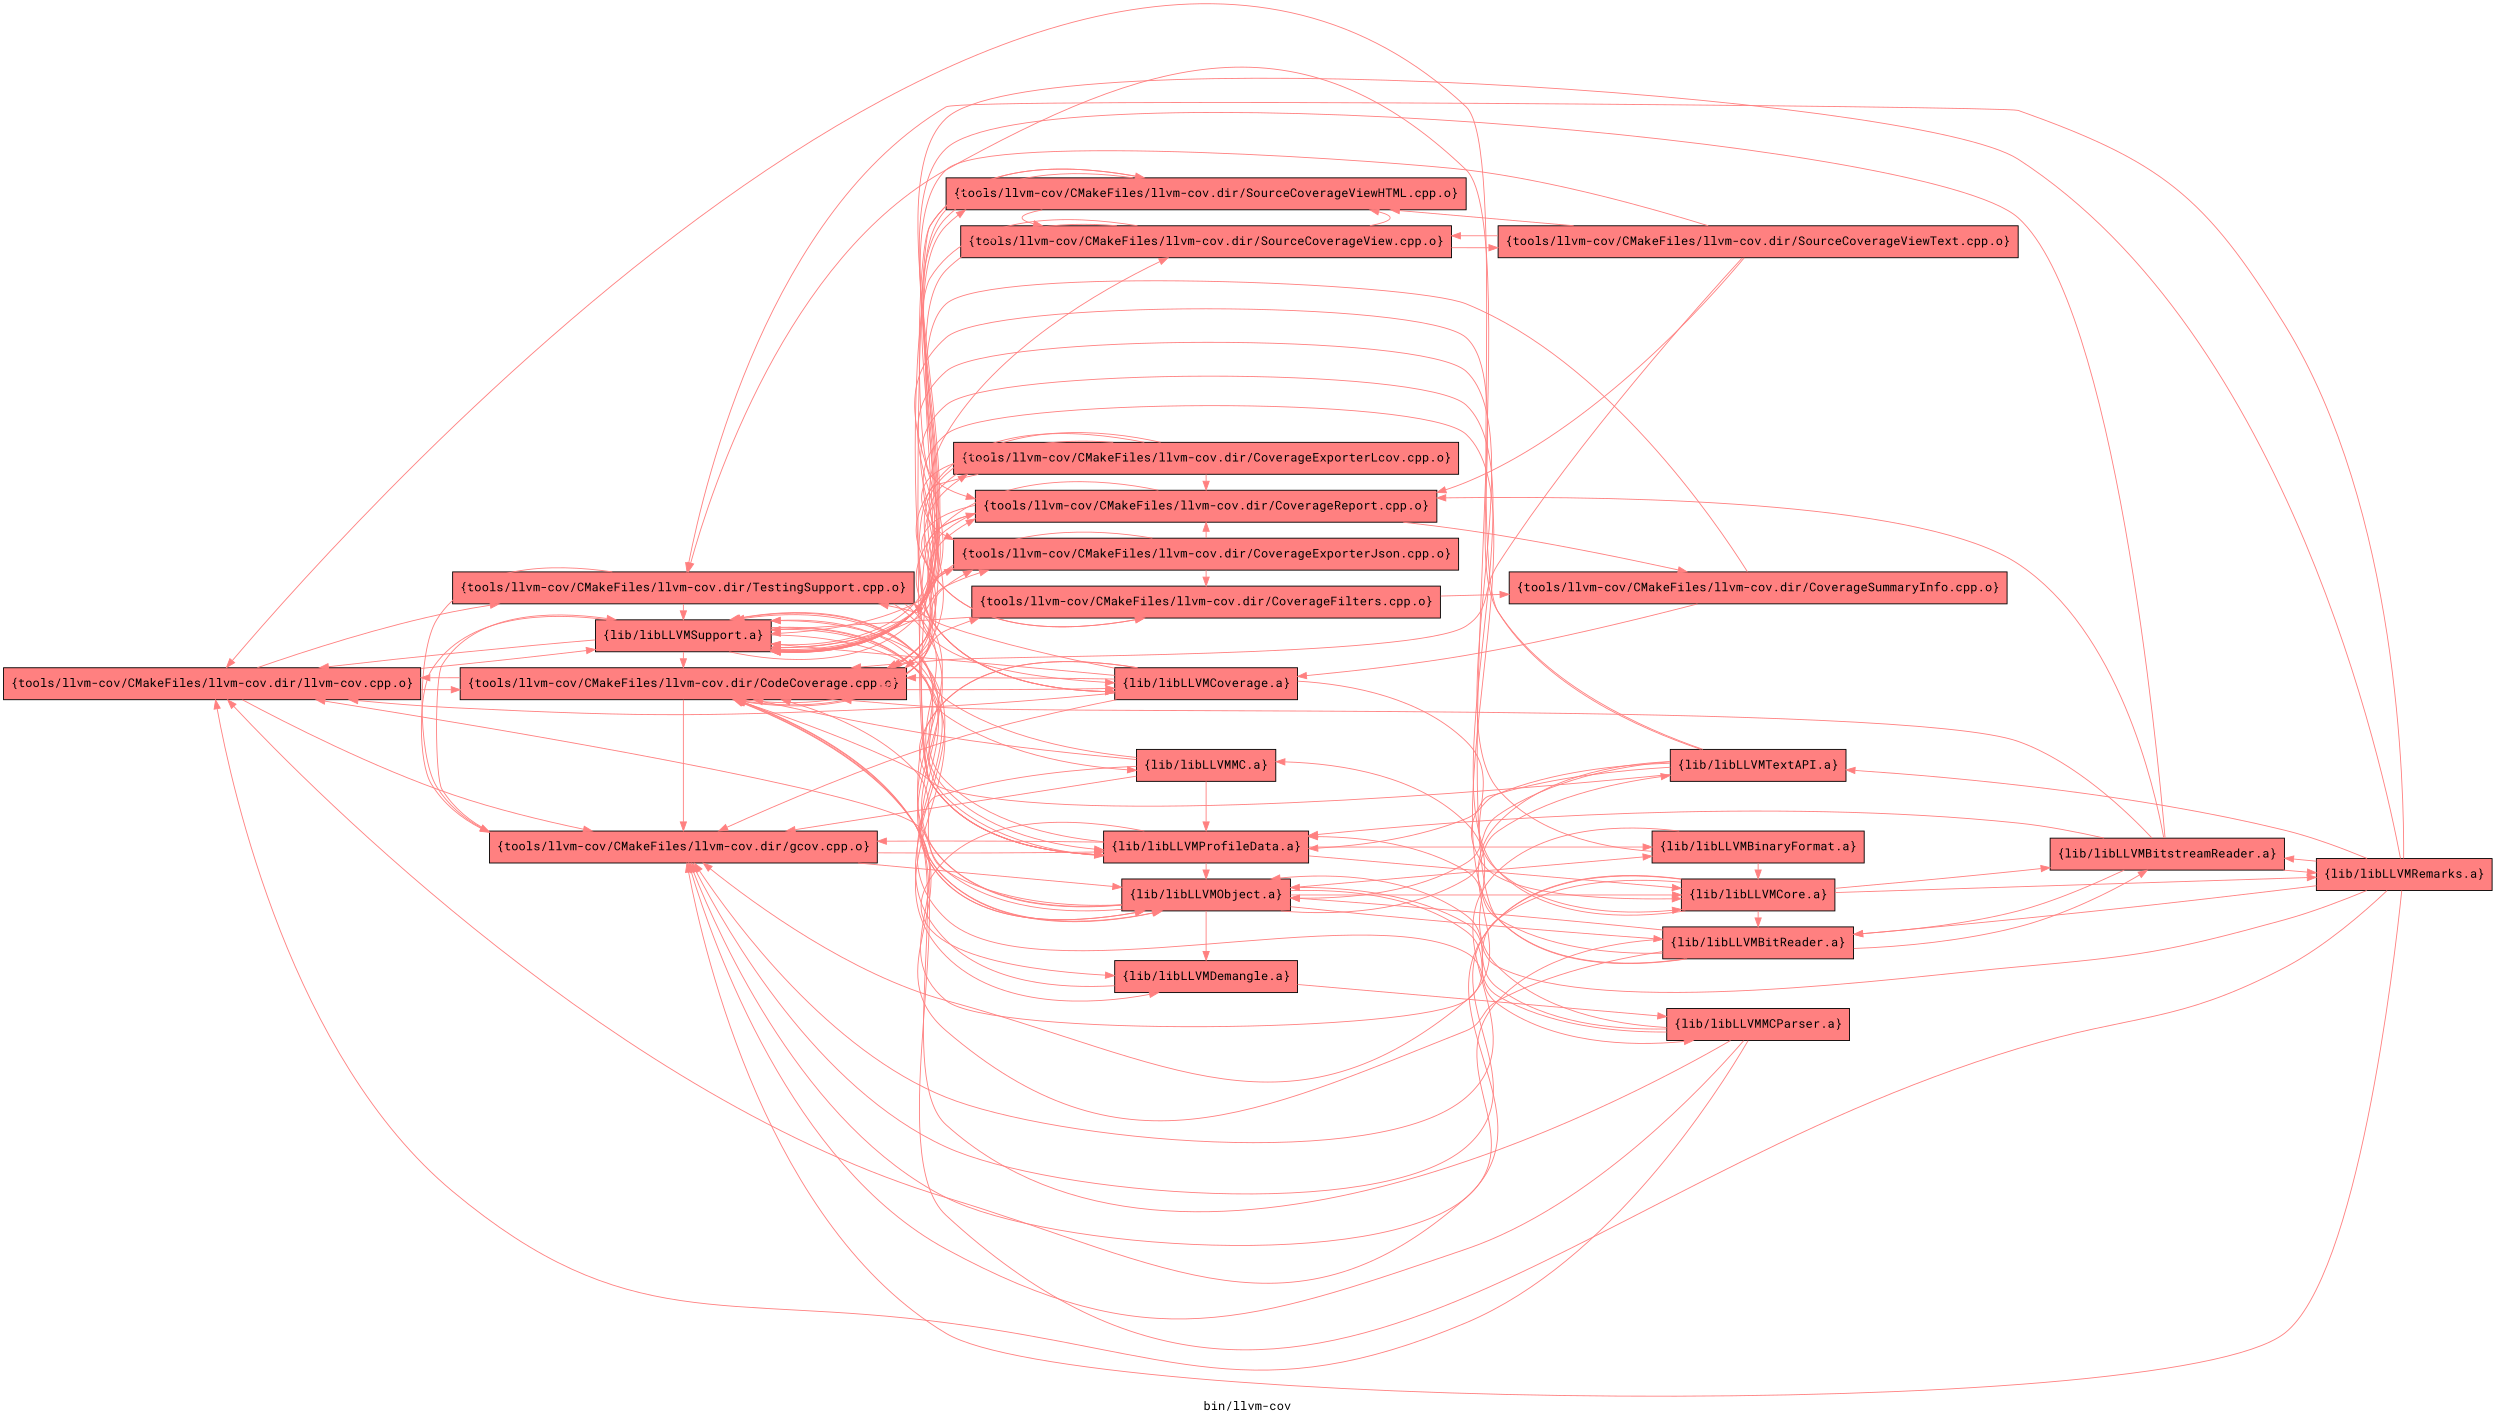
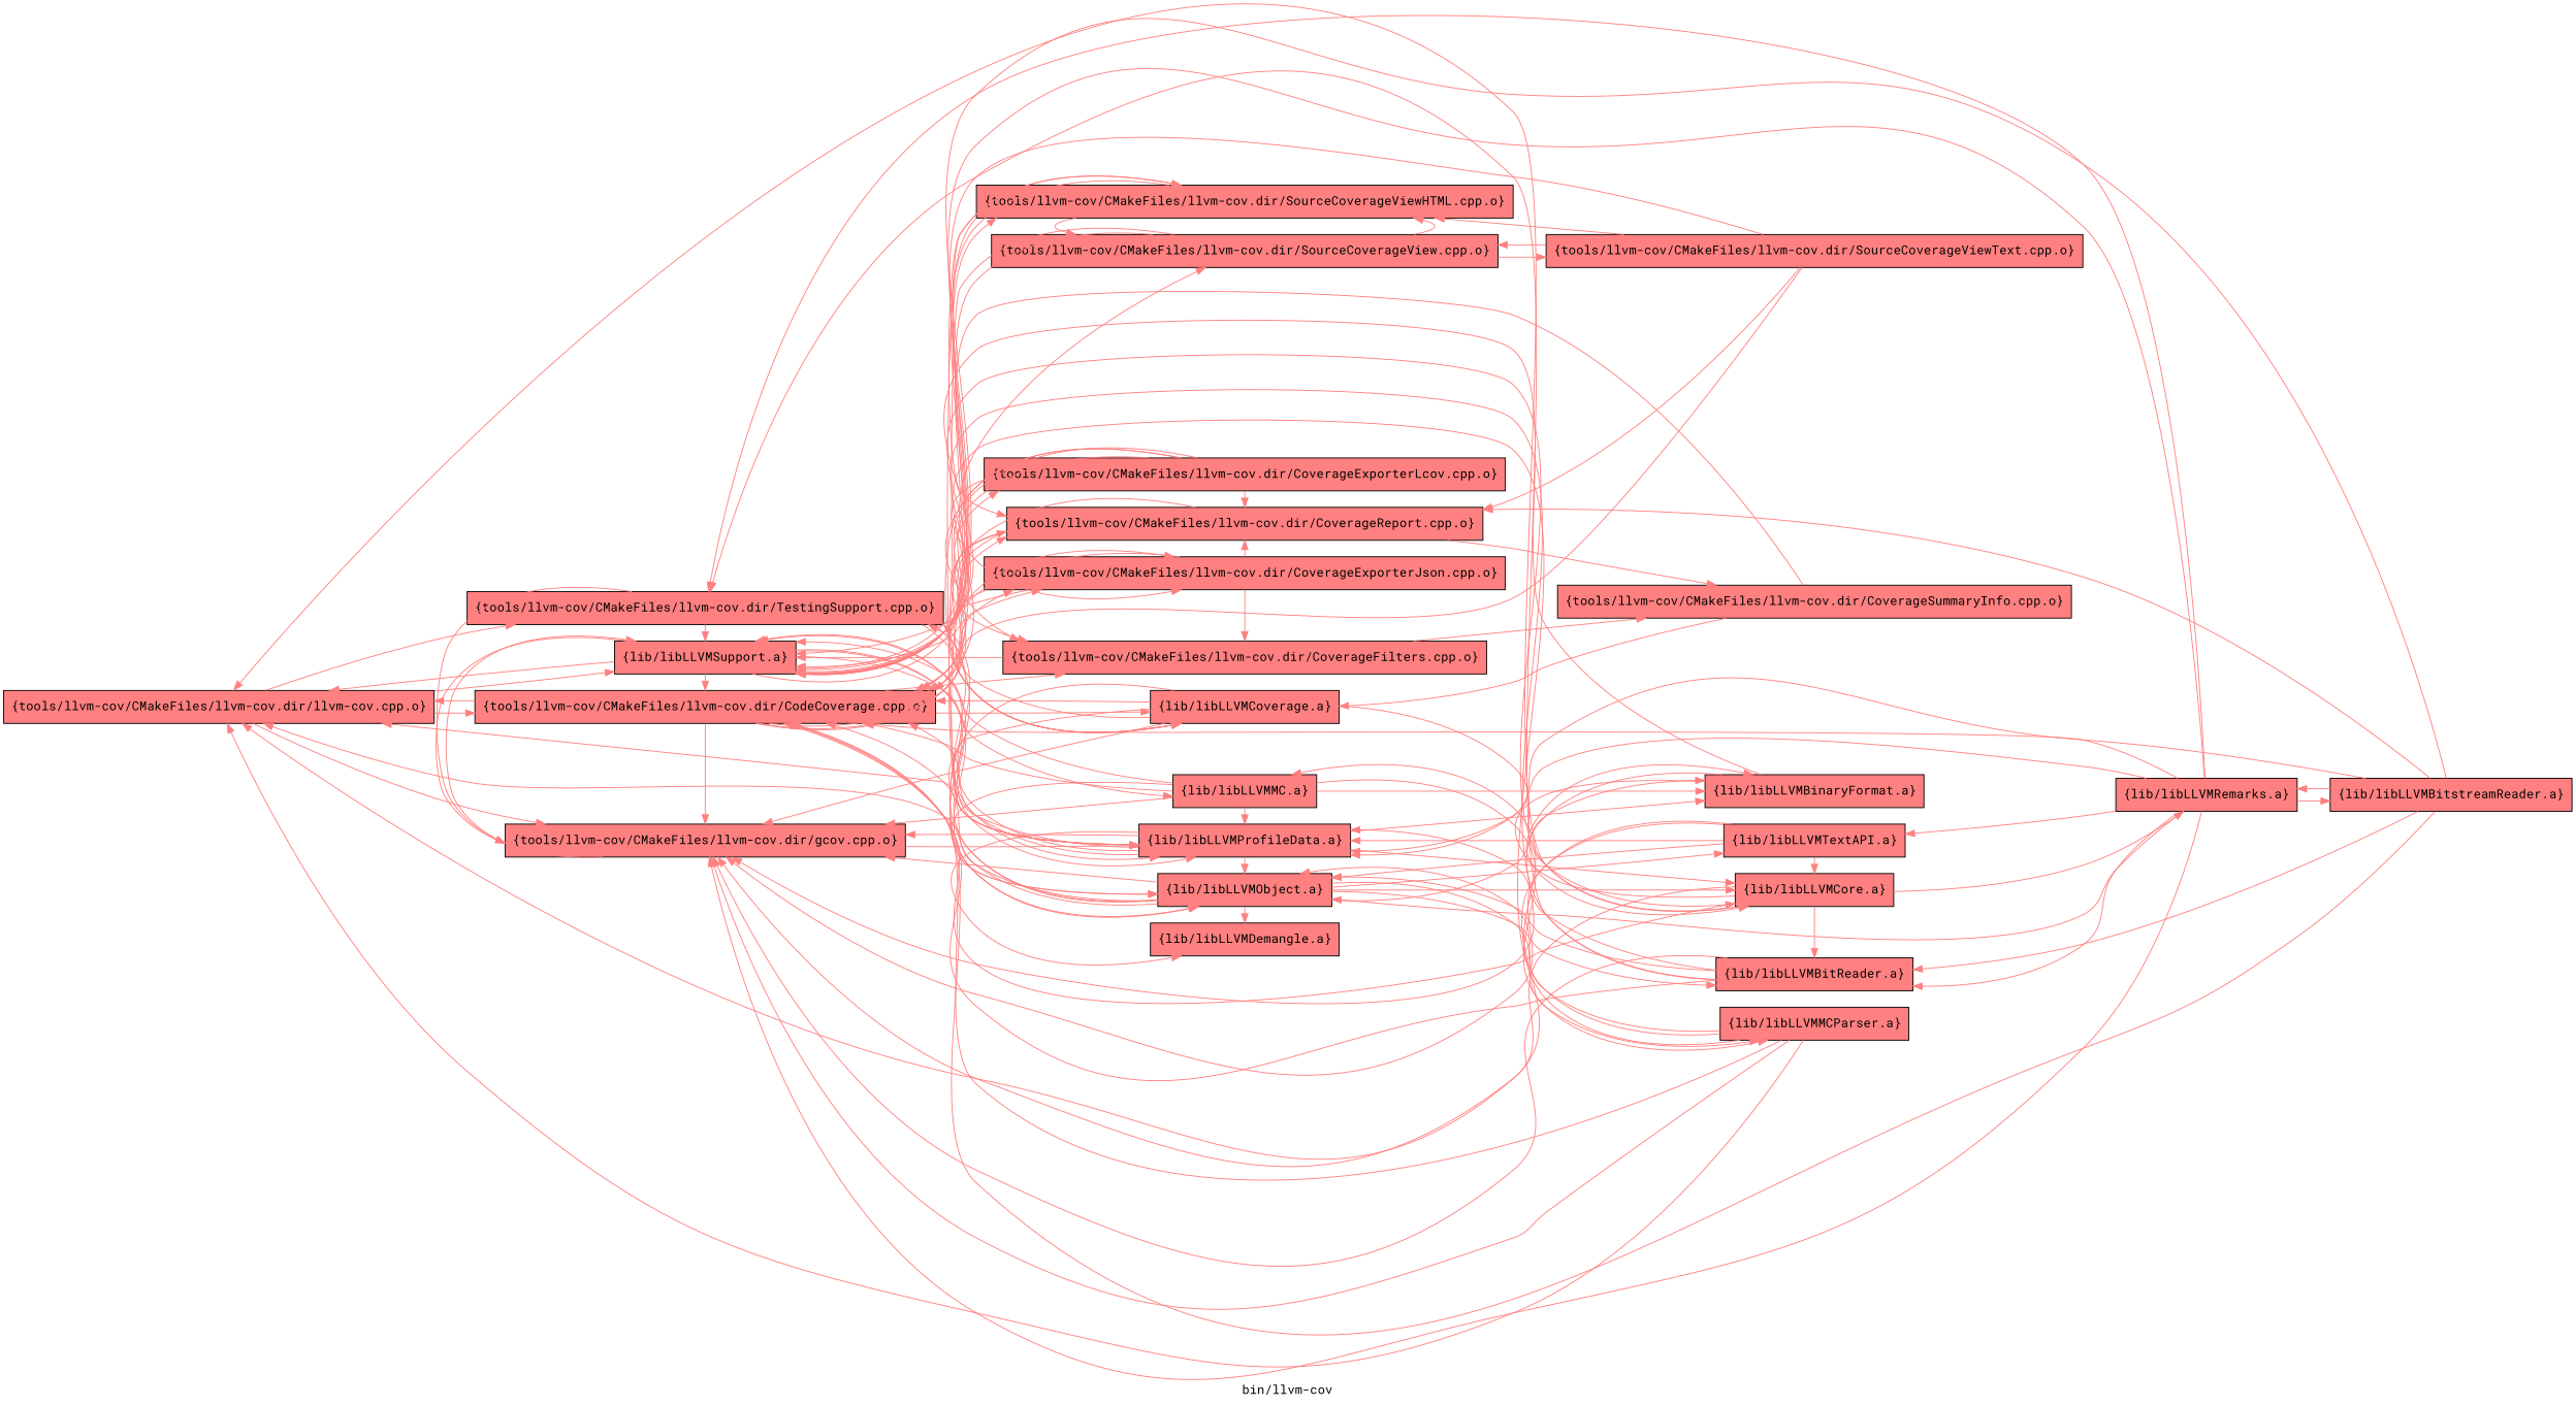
  digraph {
    fontname="Roboto Mono"
    label="bin/llvm-cov"
    rankdir=LR
    node [fillcolor="1.000000 0.5 1" fontname="Roboto Mono" group=1 shape=box style=filled]
    edge [color="1.000000 0.5 1" fontname="Roboto Mono"]
    n1 [label="{tools/llvm-cov/CMakeFiles/llvm-cov.dir/llvm-cov.cpp.o}"]
    n2 [label="{tools/llvm-cov/CMakeFiles/llvm-cov.dir/gcov.cpp.o}"]
    n3 [label="{tools/llvm-cov/CMakeFiles/llvm-cov.dir/CodeCoverage.cpp.o}"]
    n4 [label="{tools/llvm-cov/CMakeFiles/llvm-cov.dir/TestingSupport.cpp.o}"]
    n5 [label="{lib/libLLVMSupport.a}"]
    n6 [label="{lib/libLLVMProfileData.a}"]
    n7 [label="{tools/llvm-cov/CMakeFiles/llvm-cov.dir/CoverageExporterJson.cpp.o}"]
    n8 [label="{tools/llvm-cov/CMakeFiles/llvm-cov.dir/CoverageExporterLcov.cpp.o}"]
    n9 [label="{tools/llvm-cov/CMakeFiles/llvm-cov.dir/CoverageFilters.cpp.o}"]
    n10 [label="{tools/llvm-cov/CMakeFiles/llvm-cov.dir/CoverageReport.cpp.o}"]
    n11 [label="{tools/llvm-cov/CMakeFiles/llvm-cov.dir/SourceCoverageView.cpp.o}"]
    n12 [label="{lib/libLLVMCoverage.a}"]
    n13 [label="{lib/libLLVMObject.a}"]
    n14 [label="{lib/libLLVMDemangle.a}"]
    n15 [label="{tools/llvm-cov/CMakeFiles/llvm-cov.dir/SourceCoverageViewHTML.cpp.o}"]
    n16 [label="{lib/libLLVMMC.a}"]
    n17 [label="{lib/libLLVMCore.a}"]
    n18 [label="{tools/llvm-cov/CMakeFiles/llvm-cov.dir/CoverageSummaryInfo.cpp.o}"]
    n19 [label="{tools/llvm-cov/CMakeFiles/llvm-cov.dir/SourceCoverageViewText.cpp.o}"]
    n20 [label="{lib/libLLVMBinaryFormat.a}"]
    n21 [label="{lib/libLLVMBitReader.a}"]
    n22 [label="{lib/libLLVMMCParser.a}"]
    n23 [label="{lib/libLLVMTextAPI.a}"]
    n24 [label="{lib/libLLVMRemarks.a}"]
    n25 [label="{lib/libLLVMBitstreamReader.a}"]
    subgraph sub_1 {
      rank=same
      n1
    }
    subgraph sub_2 {
      rank=same
      n2
      n3
      n4
      n5
    }
    subgraph sub_3 {
      rank=same
      n6
      n7
      n8
      n9
      n10
      n11
      n12
      n13
      n14
      n15
      n16
    }
    subgraph sub_4 {
      rank=same
      n17
      n18
      n19
      n20
      n21
      n22
      n23
    }
    n1 -> n2
    n1 -> n3
    n1 -> n4
    n1 -> n5
    n2 -> n5
    n2 -> n6
    n3 -> n1
    n3 -> n2
    n3 -> n7
    n3 -> n8
    n3 -> n9
    n3 -> n10
    n3 -> n11
    n3 -> n12
    n4 -> n2
    n4 -> n5
    n4 -> n6
    n4 -> n13
    n5 -> n1
    n5 -> n2
    n5 -> n3
    n5 -> n6
    n5 -> n7
    n5 -> n13
-   n5 -> n14
    n5 -> n15
    n5 -> n16
-   n12 -> n1
+   n6 -> n1
    n6 -> n2
-   n23 -> n3
+   n6 -> n3
    n6 -> n5
    n6 -> n7
    n6 -> n10
    n6 -> n13
    n6 -> n14
    n6 -> n15
    n6 -> n17
    n6 -> n20
    n7 -> n3
    n7 -> n5
    n7 -> n9
    n7 -> n10
    n7 -> n12
    n8 -> n3
    n8 -> n5
    n8 -> n7
    n8 -> n9
    n8 -> n10
    n8 -> n12
    n9 -> n5
    n9 -> n18
    n10 -> n3
    n10 -> n5
    n10 -> n9
    n10 -> n12
    n10 -> n18
    n11 -> n5
    n11 -> n12
    n11 -> n15
    n11 -> n19
    n12 -> n2
    n12 -> n3
    n12 -> n4
-   n12 -> n5
    n12 -> n6
    n12 -> n13
    n12 -> n17
    n13 -> n1
-   n2 -> n13
+   n13 -> n2
    n13 -> n3
    n13 -> n4
    n13 -> n5
    n13 -> n14
    n13 -> n17
    n13 -> n20
    n13 -> n21
    n13 -> n22
    n13 -> n23
-   n14 -> n5
    n15 -> n3
    n15 -> n5
    n15 -> n10
    n15 -> n11
    n16 -> n2
    n16 -> n3
    n16 -> n5
    n16 -> n6
    n16 -> n13
-   n14 -> n22
+   n16 -> n20
+   n16 -> n22
    n17 -> n1
    n17 -> n2
    n17 -> n3
    n17 -> n5
-   n17 -> n25
+   n17 -> n20
    n17 -> n21
    n17 -> n24
    n18 -> n5
    n18 -> n12
    n19 -> n3
    n19 -> n5
    n19 -> n10
    n19 -> n11
    n19 -> n15
    n20 -> n2
    n20 -> n5
    n20 -> n17
    n21 -> n2
    n21 -> n3
    n21 -> n4
    n21 -> n5
    n21 -> n6
    n21 -> n13
-   n21 -> n25
    n22 -> n1
    n22 -> n2
    n22 -> n3
    n22 -> n5
    n22 -> n13
    n22 -> n16
    n23 -> n1
    n23 -> n2
-   n23 -> n5
    n23 -> n6
    n23 -> n13
    n23 -> n17
    n24 -> n2
    n24 -> n3
    n24 -> n4
    n24 -> n5
+   n24 -> n6
    n24 -> n13
    n24 -> n21
    n24 -> n23
    n24 -> n25
    n25 -> n3
    n25 -> n5
    n25 -> n6
    n25 -> n10
    n25 -> n21
    n25 -> n24
  }
